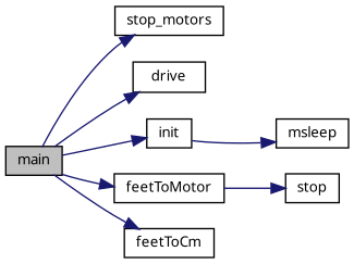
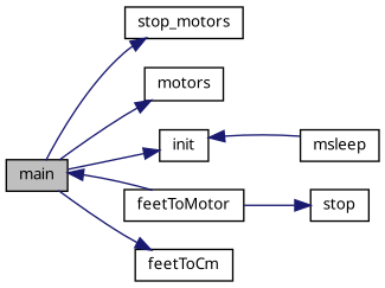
  digraph {
    fontname="Noto Sans"
    rankdir=LR
    node [color=black fillcolor=white fontname="Noto Sans" fontsize=10 shape=record style=filled]
    edge [color=midnightblue fontname="Noto Sans" fontsize=10 labelfontname=Helvetica labelfontsize=10 style=solid]
    n1 [fillcolor=grey75 fontcolor=black height=0.2 label=main width=0.4]
    n2 [height=0.2 label=stop_motors width=0.4]
-   n3 [height=0.2 label=drive width=0.4]
+   n3 [height=0.2 label=motors width=0.4]
    n4 [height=0.2 label=init width=0.4]
    n5 [height=0.2 label=feetToMotor width=0.4]
    n6 [height=0.2 label=feetToCm width=0.4]
    n7 [height=0.2 label=msleep width=0.4]
    n8 [height=0.2 label=stop width=0.4]
    n1 -> n2
    n1 -> n3
    n1 -> n4
-   n1 -> n5
+   n5 -> n1
    n1 -> n6
-   n4 -> n7
+   n7 -> n4
    n5 -> n8
  }
